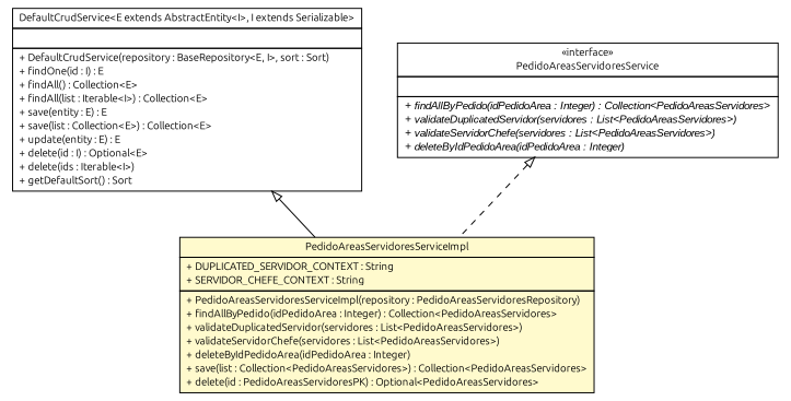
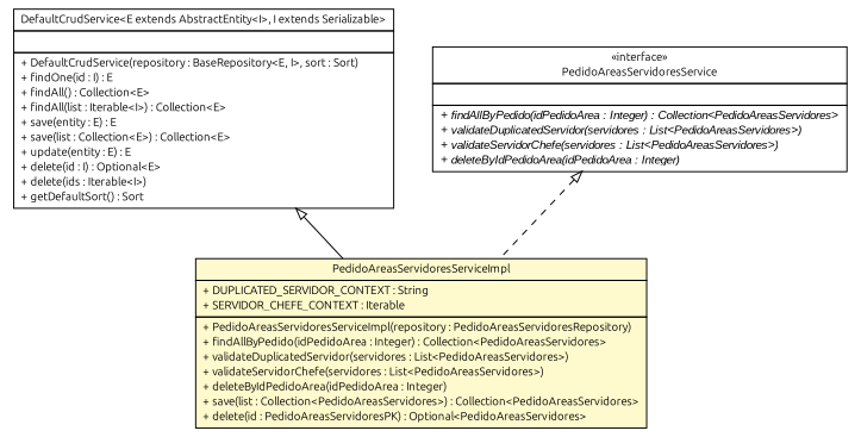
  digraph {
    nodesep=0.25
    ranksep=0.5
    fontname=Ubuntu
    node [fontcolor=black fontname=Ubuntu fontsize=10.0 shape=plaintext]
    edge [arrowtail=empty dir=back fontname=Ubuntu fontsize=10 headport=p labelfontname=arial labelfontsize=10 tailport=p]
    n1 [label=<<table title="br.gov.to.sefaz.business.service.impl.DefaultCrudService" border="0" cellborder="1" cellspacing="0" cellpadding="2" port="p" href="../../../../../business/service/impl/DefaultCrudService.html"> 		<tr><td><table border="0" cellspacing="0" cellpadding="1"> <tr><td align="center" balign="center"> DefaultCrudService&lt;E extends AbstractEntity&lt;I&gt;, I extends Serializable&gt; </td></tr> 		</table></td></tr> 		<tr><td><table border="0" cellspacing="0" cellpadding="1"> <tr><td align="left" balign="left">  </td></tr> 		</table></td></tr> 		<tr><td><table border="0" cellspacing="0" cellpadding="1"> <tr><td align="left" balign="left"> + DefaultCrudService(repository : BaseRepository&lt;E, I&gt;, sort : Sort) </td></tr> <tr><td align="left" balign="left"> + findOne(id : I) : E </td></tr> <tr><td align="left" balign="left"> + findAll() : Collection&lt;E&gt; </td></tr> <tr><td align="left" balign="left"> + findAll(list : Iterable&lt;I&gt;) : Collection&lt;E&gt; </td></tr> <tr><td align="left" balign="left"> + save(entity : E) : E </td></tr> <tr><td align="left" balign="left"> + save(list : Collection&lt;E&gt;) : Collection&lt;E&gt; </td></tr> <tr><td align="left" balign="left"> + update(entity : E) : E </td></tr> <tr><td align="left" balign="left"> + delete(id : I) : Optional&lt;E&gt; </td></tr> <tr><td align="left" balign="left"> + delete(ids : Iterable&lt;I&gt;) </td></tr> <tr><td align="left" balign="left"> + getDefaultSort() : Sort </td></tr> 		</table></td></tr> 		</table>>]
-   n2 [label=<<table title="br.gov.to.sefaz.arr.parametros.business.service.impl.PedidoAreasServidoresServiceImpl" border="0" cellborder="1" cellspacing="0" cellpadding="2" port="p" bgcolor="lemonChiffon" href="./PedidoAreasServidoresServiceImpl.html"> 		<tr><td><table border="0" cellspacing="0" cellpadding="1"> <tr><td align="center" balign="center"> PedidoAreasServidoresServiceImpl </td></tr> 		</table></td></tr> 		<tr><td><table border="0" cellspacing="0" cellpadding="1"> <tr><td align="left" balign="left"> + DUPLICATED_SERVIDOR_CONTEXT : String </td></tr> <tr><td align="left" balign="left"> + SERVIDOR_CHEFE_CONTEXT : String </td></tr> 		</table></td></tr> 		<tr><td><table border="0" cellspacing="0" cellpadding="1"> <tr><td align="left" balign="left"> + PedidoAreasServidoresServiceImpl(repository : PedidoAreasServidoresRepository) </td></tr> <tr><td align="left" balign="left"> + findAllByPedido(idPedidoArea : Integer) : Collection&lt;PedidoAreasServidores&gt; </td></tr> <tr><td align="left" balign="left"> + validateDuplicatedServidor(servidores : List&lt;PedidoAreasServidores&gt;) </td></tr> <tr><td align="left" balign="left"> + validateServidorChefe(servidores : List&lt;PedidoAreasServidores&gt;) </td></tr> <tr><td align="left" balign="left"> + deleteByIdPedidoArea(idPedidoArea : Integer) </td></tr> <tr><td align="left" balign="left"> + save(list : Collection&lt;PedidoAreasServidores&gt;) : Collection&lt;PedidoAreasServidores&gt; </td></tr> <tr><td align="left" balign="left"> + delete(id : PedidoAreasServidoresPK) : Optional&lt;PedidoAreasServidores&gt; </td></tr> 		</table></td></tr> 		</table>>]
+   n2 [label=<<table title="br.gov.to.sefaz.arr.parametros.business.service.impl.PedidoAreasServidoresServiceImpl" border="0" cellborder="1" cellspacing="0" cellpadding="2" port="p" bgcolor="lemonChiffon" href="./PedidoAreasServidoresServiceImpl.html"> 		<tr><td><table border="0" cellspacing="0" cellpadding="1"> <tr><td align="center" balign="center"> PedidoAreasServidoresServiceImpl </td></tr> 		</table></td></tr> 		<tr><td><table border="0" cellspacing="0" cellpadding="1"> <tr><td align="left" balign="left"> + DUPLICATED_SERVIDOR_CONTEXT : String </td></tr> <tr><td align="left" balign="left"> + SERVIDOR_CHEFE_CONTEXT : Iterable </td></tr> 		</table></td></tr> 		<tr><td><table border="0" cellspacing="0" cellpadding="1"> <tr><td align="left" balign="left"> + PedidoAreasServidoresServiceImpl(repository : PedidoAreasServidoresRepository) </td></tr> <tr><td align="left" balign="left"> + findAllByPedido(idPedidoArea : Integer) : Collection&lt;PedidoAreasServidores&gt; </td></tr> <tr><td align="left" balign="left"> + validateDuplicatedServidor(servidores : List&lt;PedidoAreasServidores&gt;) </td></tr> <tr><td align="left" balign="left"> + validateServidorChefe(servidores : List&lt;PedidoAreasServidores&gt;) </td></tr> <tr><td align="left" balign="left"> + deleteByIdPedidoArea(idPedidoArea : Integer) </td></tr> <tr><td align="left" balign="left"> + save(list : Collection&lt;PedidoAreasServidores&gt;) : Collection&lt;PedidoAreasServidores&gt; </td></tr> <tr><td align="left" balign="left"> + delete(id : PedidoAreasServidoresPK) : Optional&lt;PedidoAreasServidores&gt; </td></tr> 		</table></td></tr> 		</table>>]
    n3 [label=<<table title="br.gov.to.sefaz.arr.parametros.business.service.PedidoAreasServidoresService" border="0" cellborder="1" cellspacing="0" cellpadding="2" port="p" href="../PedidoAreasServidoresService.html"> 		<tr><td><table border="0" cellspacing="0" cellpadding="1"> <tr><td align="center" balign="center"> &#171;interface&#187; </td></tr> <tr><td align="center" balign="center"> PedidoAreasServidoresService </td></tr> 		</table></td></tr> 		<tr><td><table border="0" cellspacing="0" cellpadding="1"> <tr><td align="left" balign="left">  </td></tr> 		</table></td></tr> 		<tr><td><table border="0" cellspacing="0" cellpadding="1"> <tr><td align="left" balign="left"><font face="arial italic" point-size="10.0"> + findAllByPedido(idPedidoArea : Integer) : Collection&lt;PedidoAreasServidores&gt; </font></td></tr> <tr><td align="left" balign="left"><font face="arial italic" point-size="10.0"> + validateDuplicatedServidor(servidores : List&lt;PedidoAreasServidores&gt;) </font></td></tr> <tr><td align="left" balign="left"><font face="arial italic" point-size="10.0"> + validateServidorChefe(servidores : List&lt;PedidoAreasServidores&gt;) </font></td></tr> <tr><td align="left" balign="left"><font face="arial italic" point-size="10.0"> + deleteByIdPedidoArea(idPedidoArea : Integer) </font></td></tr> 		</table></td></tr> 		</table>>]
    n1 -> n2
    n3 -> n2 [style=dashed]
  }
